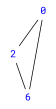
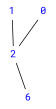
  graph {
    fontname="Roboto Mono"
    node [color=Green font=Courier fontcolor=Blue fontname="Roboto Mono" shape=none]
    edge [fontname="Roboto Mono"]
    0 [height=0.1 width=0.1]
    2 [height=0.1 width=0.1]
+   1 [height=0.1 width=0.1]
    n4 [height=0.1 label=6 width=0.1]
    0 -- 2
    2 -- n4
-   n4 -- 0
+   1 -- 2
  }
